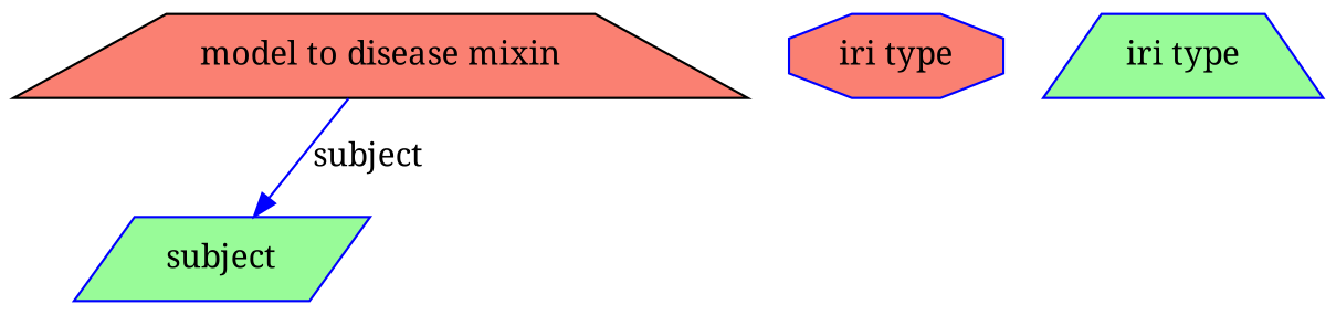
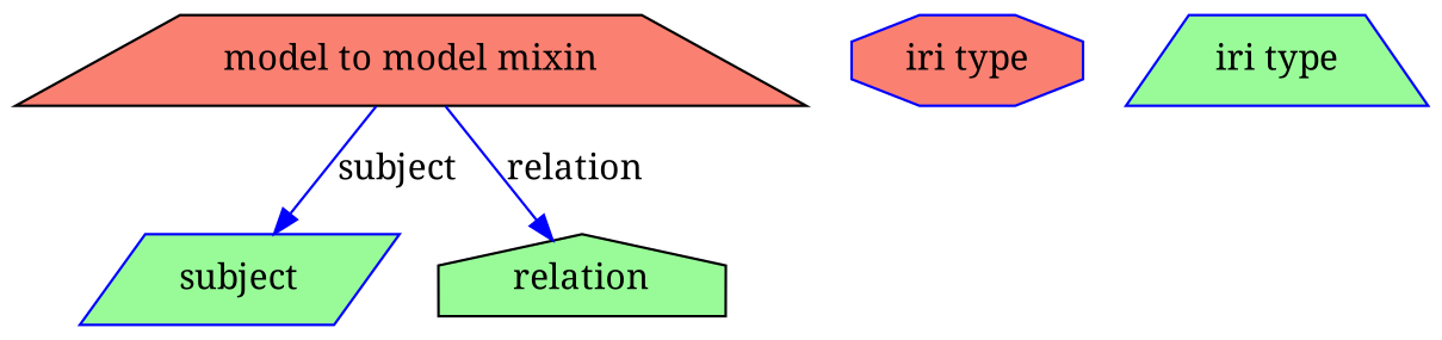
  digraph {
    fontname="Noto Serif"
    node [fillcolor=palegreen fontname="Noto Serif" shape=trapezium style=filled color=blue]
    edge [color=blue fontname="Noto Serif" style=solid]
-   n1 [fillcolor=salmon height=0.5 label="model to disease mixin" width=2.5527 color=""]
+   n1 [fillcolor=salmon height=0.5 label="model to model mixin" width=2.5527 color=""]
    subject [height=0.5 shape=parallelogram width=0.97656]
+   relation [height=0.5 shape=house width=1.031 color=""]
    n4 [fillcolor=salmon height=0.5 label="iri type" shape=octagon width=0.9834]
    n5 [height=0.5 label="iri type" width=0.9834]
    n1 -> subject [label=subject]
+   n1 -> relation [label=relation]
  }
